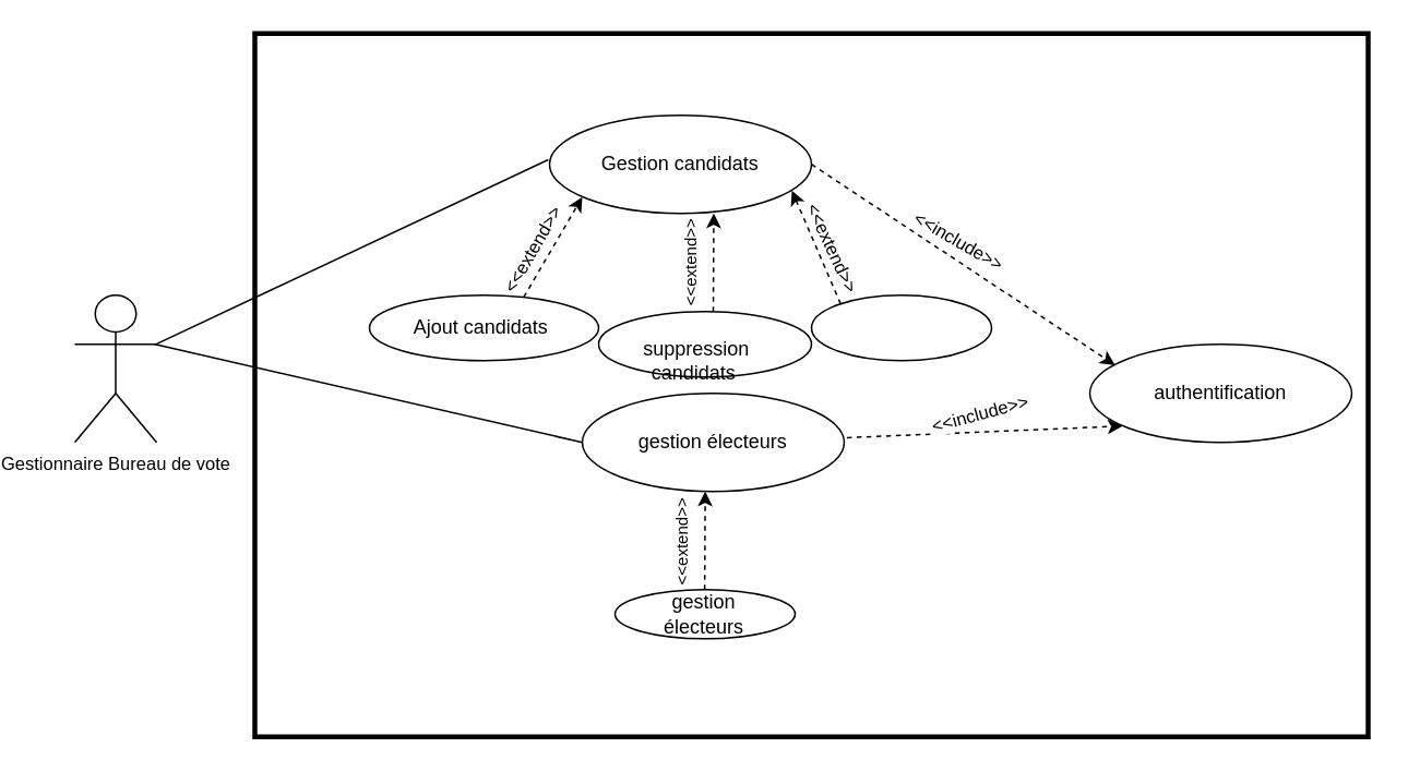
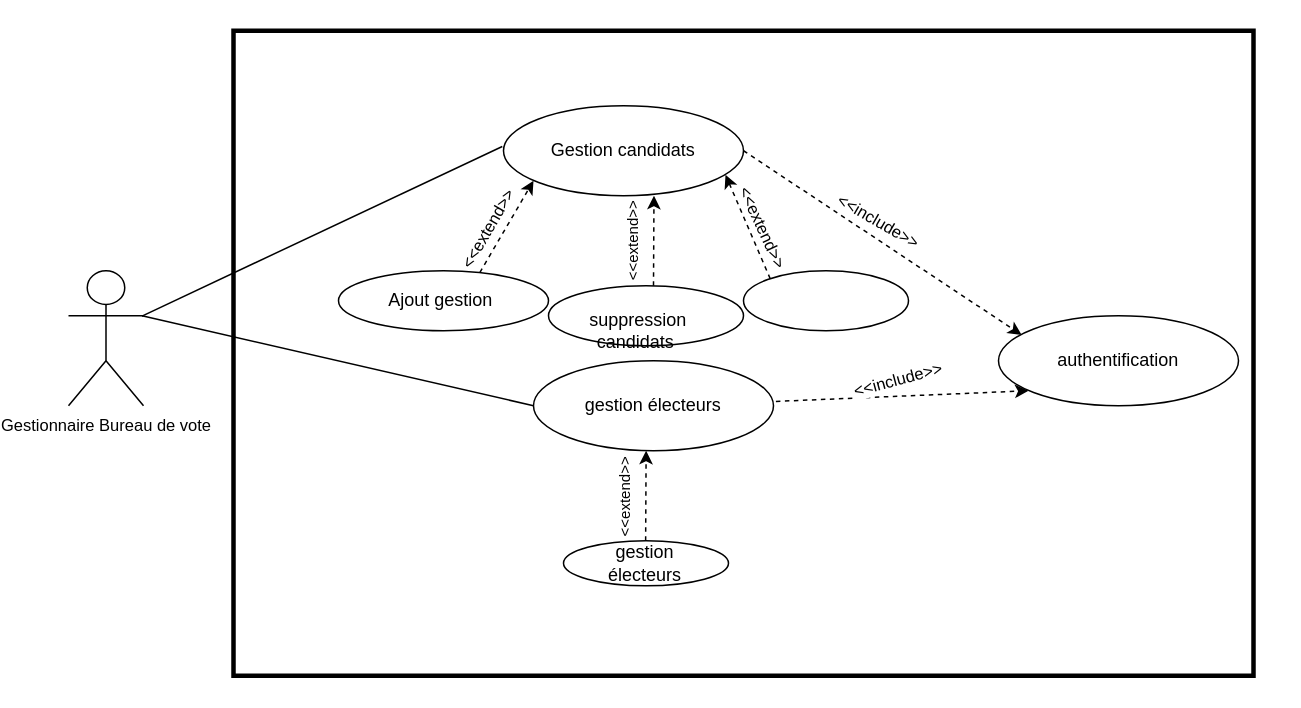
  <mxCell id="0" />
  <mxCell id="1" parent="0" />
  <mxCell id="2" value="" style="rounded=0;whiteSpace=wrap;html=1;fontSize=11;fillColor=none;strokeWidth=3;" parent="1" vertex="1"><mxGeometry x="130" y="20" width="680" height="430" as="geometry" /></mxCell>
  <mxCell id="3" value="Gestionnaire Bureau de vote" style="shape=umlActor;verticalLabelPosition=bottom;verticalAlign=top;html=1;outlineConnect=0;fontSize=11;" parent="1" vertex="1"><mxGeometry x="20" y="180" width="50" height="90" as="geometry" /></mxCell>
  <mxCell id="4" value="" style="group" parent="1" vertex="1" connectable="0"><mxGeometry x="310" y="70" width="160" height="60" as="geometry" /></mxCell>
  <mxCell id="5" value="" style="ellipse;whiteSpace=wrap;html=1;" parent="4" vertex="1"><mxGeometry width="160" height="60" as="geometry" /></mxCell>
  <mxCell id="6" value="Gestion candidats" style="text;html=1;strokeColor=none;fillColor=none;align=center;verticalAlign=middle;whiteSpace=wrap;rounded=0;" parent="4" vertex="1"><mxGeometry x="15" y="20" width="130" height="20" as="geometry" /></mxCell>
  <mxCell id="7" value="" style="group" parent="1" vertex="1" connectable="0"><mxGeometry x="340" y="190" width="130" height="40" as="geometry" /></mxCell>
  <mxCell id="8" value="" style="ellipse;whiteSpace=wrap;html=1;" parent="7" vertex="1"><mxGeometry width="130" height="40" as="geometry" /></mxCell>
  <mxCell id="9" value="suppression candidats&amp;nbsp;" style="text;html=1;strokeColor=none;fillColor=none;align=center;verticalAlign=middle;whiteSpace=wrap;rounded=0;" parent="7" vertex="1"><mxGeometry x="7.188" y="23.333" width="105.625" height="13.333" as="geometry" /></mxCell>
  <mxCell id="10" value="" style="group" parent="1" vertex="1" connectable="0"><mxGeometry x="470" y="180" width="350" height="195" as="geometry" /></mxCell>
  <mxCell id="11" value="" style="ellipse;whiteSpace=wrap;html=1;" parent="10" vertex="1"><mxGeometry width="110" height="40" as="geometry" /></mxCell>
  <mxCell id="12" value="" style="endArrow=classic;html=1;fontSize=11;exitX=0.673;exitY=0.03;exitDx=0;exitDy=0;exitPerimeter=0;dashed=1;" parent="1" source="30" edge="1"><mxGeometry width="50" height="50" relative="1" as="geometry"><mxPoint x="280" y="170" as="sourcePoint" /><mxPoint x="330" y="120" as="targetPoint" /></mxGeometry></mxCell>
  <mxCell id="13" value="&amp;lt;&amp;lt;extend&amp;gt;&amp;gt;" style="edgeLabel;html=1;align=center;verticalAlign=middle;resizable=0;points=[];fontSize=11;rotation=-60;" vertex="1" connectable="0" parent="12"><mxGeometry x="-0.179" relative="1" as="geometry"><mxPoint x="-10" y="-3" as="offset" /></mxGeometry></mxCell>
  <mxCell id="14" value="" style="endArrow=classic;html=1;fontSize=11;dashed=1;" parent="1" edge="1"><mxGeometry width="50" height="50" relative="1" as="geometry"><mxPoint x="410" y="190" as="sourcePoint" /><mxPoint x="410.32" y="130" as="targetPoint" /></mxGeometry></mxCell>
  <mxCell id="15" value="&amp;lt;&amp;lt;extend&amp;gt;&amp;gt;" style="edgeLabel;html=1;align=center;verticalAlign=middle;resizable=0;points=[];fontSize=10;rotation=-90;" vertex="1" connectable="0" parent="14"><mxGeometry x="-0.111" y="-1" relative="1" as="geometry"><mxPoint x="-15.14" y="-1.34" as="offset" /></mxGeometry></mxCell>
  <mxCell id="16" value="" style="endArrow=classic;html=1;fontSize=11;entryX=0.925;entryY=0.767;entryDx=0;entryDy=0;entryPerimeter=0;exitX=0.162;exitY=0.133;exitDx=0;exitDy=0;exitPerimeter=0;dashed=1;" parent="1" source="11" edge="1"><mxGeometry width="50" height="50" relative="1" as="geometry"><mxPoint x="488.59" y="182.16" as="sourcePoint" /><mxPoint x="458" y="116.02" as="targetPoint" /></mxGeometry></mxCell>
  <mxCell id="17" value="&lt;span style=&quot;font-size: 11px&quot;&gt;&amp;lt;&amp;lt;extend&amp;gt;&amp;gt;&lt;/span&gt;" style="edgeLabel;html=1;align=center;verticalAlign=middle;resizable=0;points=[];fontSize=10;rotation=65;" vertex="1" connectable="0" parent="16"><mxGeometry x="-0.116" relative="1" as="geometry"><mxPoint x="8.36" y="-4.7" as="offset" /></mxGeometry></mxCell>
  <mxCell id="18" value="" style="endArrow=classic;html=1;fontSize=11;exitX=1;exitY=0.5;exitDx=0;exitDy=0;dashed=1;entryX=0.096;entryY=0.212;entryDx=0;entryDy=0;entryPerimeter=0;" parent="1" source="5" target="21" edge="1"><mxGeometry width="50" height="50" relative="1" as="geometry"><mxPoint x="520" y="140" as="sourcePoint" /><mxPoint x="590" y="100" as="targetPoint" /></mxGeometry></mxCell>
  <mxCell id="19" value="&amp;lt;&amp;lt;include&amp;gt;&amp;gt;" style="edgeLabel;html=1;align=center;verticalAlign=middle;resizable=0;points=[];fontSize=11;rotation=30;" parent="18" vertex="1" connectable="0"><mxGeometry x="-0.106" y="-2" relative="1" as="geometry"><mxPoint x="8.33" y="-10" as="offset" /></mxGeometry></mxCell>
  <mxCell id="20" value="" style="group" parent="1" vertex="1" connectable="0"><mxGeometry x="640" y="210" width="160" height="60" as="geometry" /></mxCell>
  <mxCell id="21" value="" style="ellipse;whiteSpace=wrap;html=1;" parent="20" vertex="1"><mxGeometry width="160" height="60" as="geometry" /></mxCell>
  <mxCell id="22" value="authentification" style="text;html=1;strokeColor=none;fillColor=none;align=center;verticalAlign=middle;whiteSpace=wrap;rounded=0;" parent="20" vertex="1"><mxGeometry x="15" y="20" width="130" height="20" as="geometry" /></mxCell>
  <mxCell id="23" value="" style="group" parent="1" vertex="1" connectable="0"><mxGeometry x="330" y="240" width="160" height="60" as="geometry" /></mxCell>
  <mxCell id="24" value="" style="ellipse;whiteSpace=wrap;html=1;" parent="23" vertex="1"><mxGeometry width="160" height="60" as="geometry" /></mxCell>
  <mxCell id="25" value="gestion électeurs" style="text;html=1;strokeColor=none;fillColor=none;align=center;verticalAlign=middle;whiteSpace=wrap;rounded=0;" parent="23" vertex="1"><mxGeometry x="15" y="20" width="130" height="20" as="geometry" /></mxCell>
  <mxCell id="26" value="" style="endArrow=classic;html=1;fontSize=11;exitX=1.01;exitY=0.452;exitDx=0;exitDy=0;dashed=1;exitPerimeter=0;" parent="1" source="24" edge="1"><mxGeometry width="50" height="50" relative="1" as="geometry"><mxPoint x="530" y="310" as="sourcePoint" /><mxPoint x="660" y="260" as="targetPoint" /></mxGeometry></mxCell>
  <mxCell id="27" value="&amp;lt;&amp;lt;include&amp;gt;&amp;gt;" style="edgeLabel;html=1;align=center;verticalAlign=middle;resizable=0;points=[];fontSize=11;rotation=-15;" parent="26" vertex="1" connectable="0"><mxGeometry x="-0.106" y="-2" relative="1" as="geometry"><mxPoint x="5.33" y="-13" as="offset" /></mxGeometry></mxCell>
  <mxCell id="28" value="" style="endArrow=none;html=1;fontSize=11;entryX=0.265;entryY=0.229;entryDx=0;entryDy=0;entryPerimeter=0;" parent="1" edge="1"><mxGeometry width="50" height="50" relative="1" as="geometry"><mxPoint x="69" y="210.231" as="sourcePoint" /><mxPoint x="309.2" y="97.15" as="targetPoint" /></mxGeometry></mxCell>
  <mxCell id="29" value="" style="endArrow=none;html=1;fontSize=11;entryX=0;entryY=0.5;entryDx=0;entryDy=0;exitX=1;exitY=0.333;exitDx=0;exitDy=0;exitPerimeter=0;" parent="1" edge="1" target="24"><mxGeometry width="50" height="50" relative="1" as="geometry"><mxPoint x="69" y="210" as="sourcePoint" /><mxPoint x="338.12" y="299" as="targetPoint" /></mxGeometry></mxCell>
  <mxCell id="30" value="" style="ellipse;whiteSpace=wrap;html=1;" parent="1" vertex="1"><mxGeometry x="200" y="180" width="140" height="40" as="geometry" /></mxCell>
- <mxCell id="31" value="Ajout candidats&amp;nbsp;" style="text;html=1;strokeColor=none;fillColor=none;align=center;verticalAlign=middle;whiteSpace=wrap;rounded=0;" parent="1" vertex="1"><mxGeometry x="213.125" y="193.333" width="113.75" height="13.333" as="geometry" /></mxCell>
+ <mxCell id="31" value="Ajout gestion&amp;nbsp;" style="text;html=1;strokeColor=none;fillColor=none;align=center;verticalAlign=middle;whiteSpace=wrap;rounded=0;" parent="1" vertex="1"><mxGeometry x="213.125" y="193.333" width="113.75" height="13.333" as="geometry" /></mxCell>
  <mxCell id="32" value="" style="group" vertex="1" connectable="0" parent="1"><mxGeometry x="350" y="360" width="110" height="30" as="geometry" /></mxCell>
  <mxCell id="33" value="" style="ellipse;whiteSpace=wrap;html=1;" vertex="1" parent="32"><mxGeometry width="110.0" height="30" as="geometry" /></mxCell>
  <mxCell id="34" value="gestion électeurs" style="text;html=1;strokeColor=none;fillColor=none;align=center;verticalAlign=middle;whiteSpace=wrap;rounded=0;" vertex="1" parent="32"><mxGeometry x="10.312" y="10" width="89.375" height="10" as="geometry" /></mxCell>
  <mxCell id="35" value="" style="endArrow=classic;html=1;fontSize=11;dashed=1;" edge="1" parent="1"><mxGeometry width="50" height="50" relative="1" as="geometry"><mxPoint x="404.76" y="360" as="sourcePoint" /><mxPoint x="405.08" y="300" as="targetPoint" /></mxGeometry></mxCell>
  <mxCell id="36" value="&amp;lt;&amp;lt;extend&amp;gt;&amp;gt;" style="edgeLabel;html=1;align=center;verticalAlign=middle;resizable=0;points=[];fontSize=10;rotation=-90;" vertex="1" connectable="0" parent="35"><mxGeometry x="-0.111" y="-1" relative="1" as="geometry"><mxPoint x="-15.14" y="-1.34" as="offset" /></mxGeometry></mxCell>
